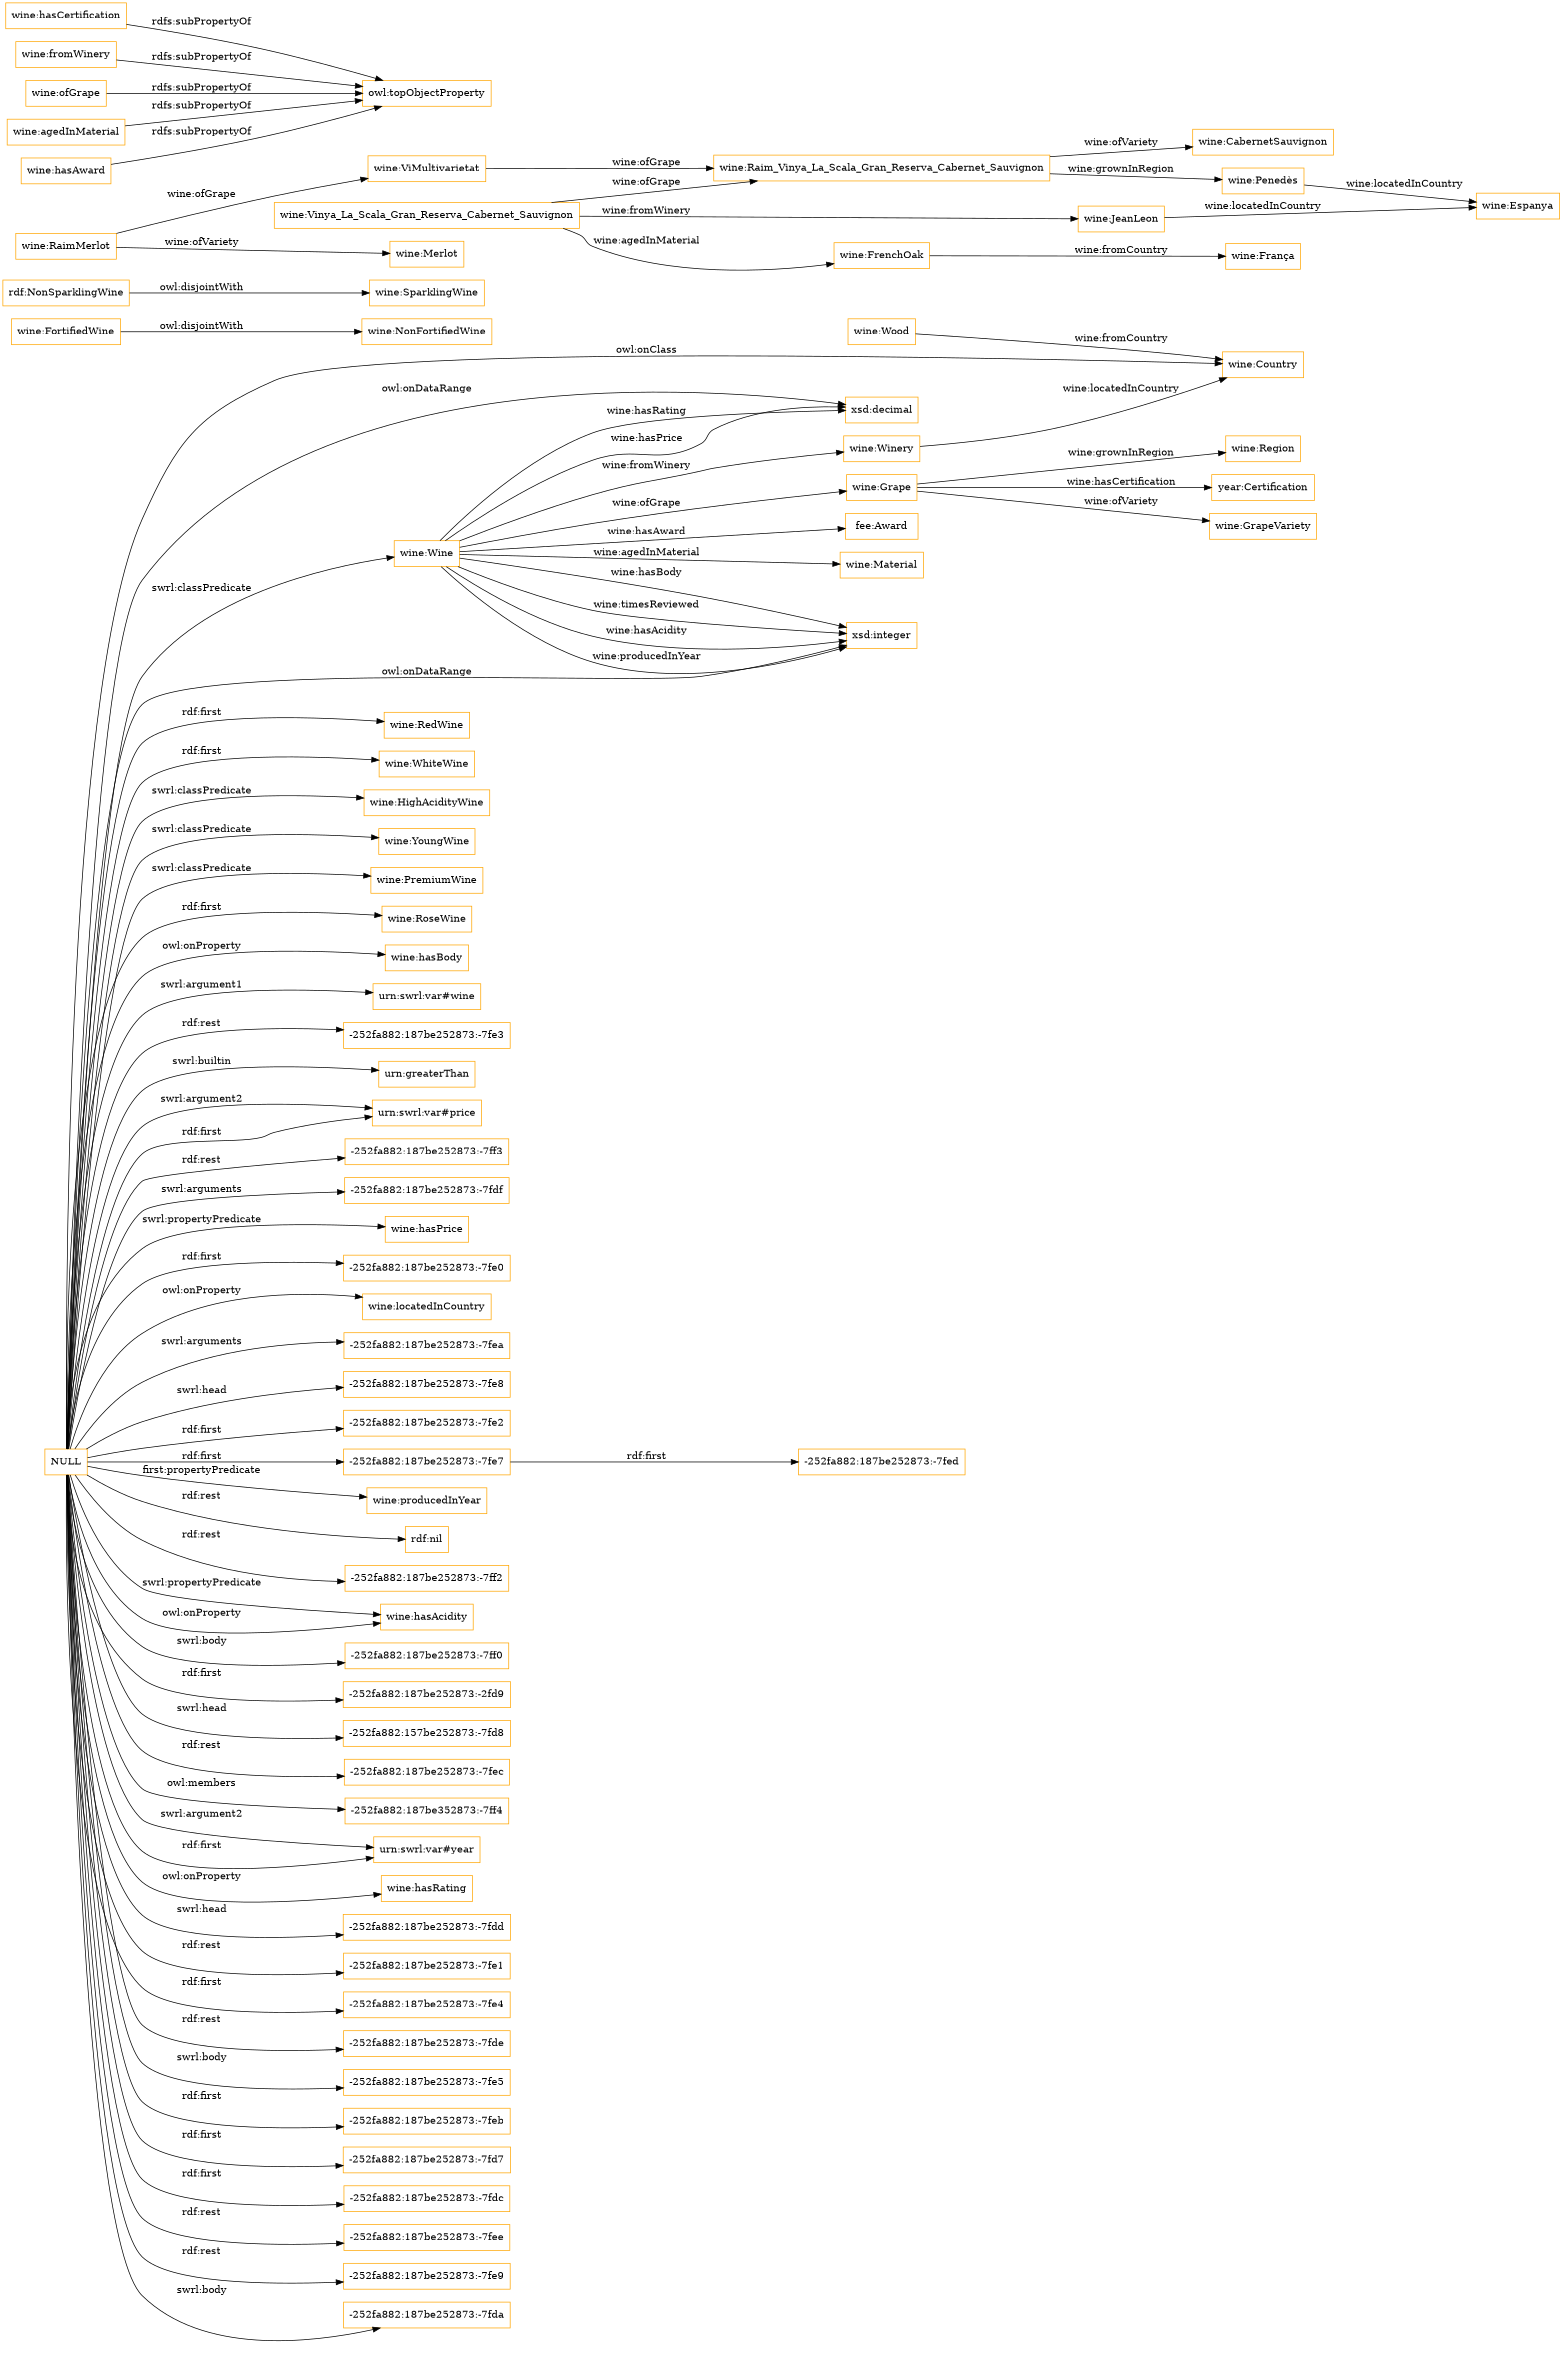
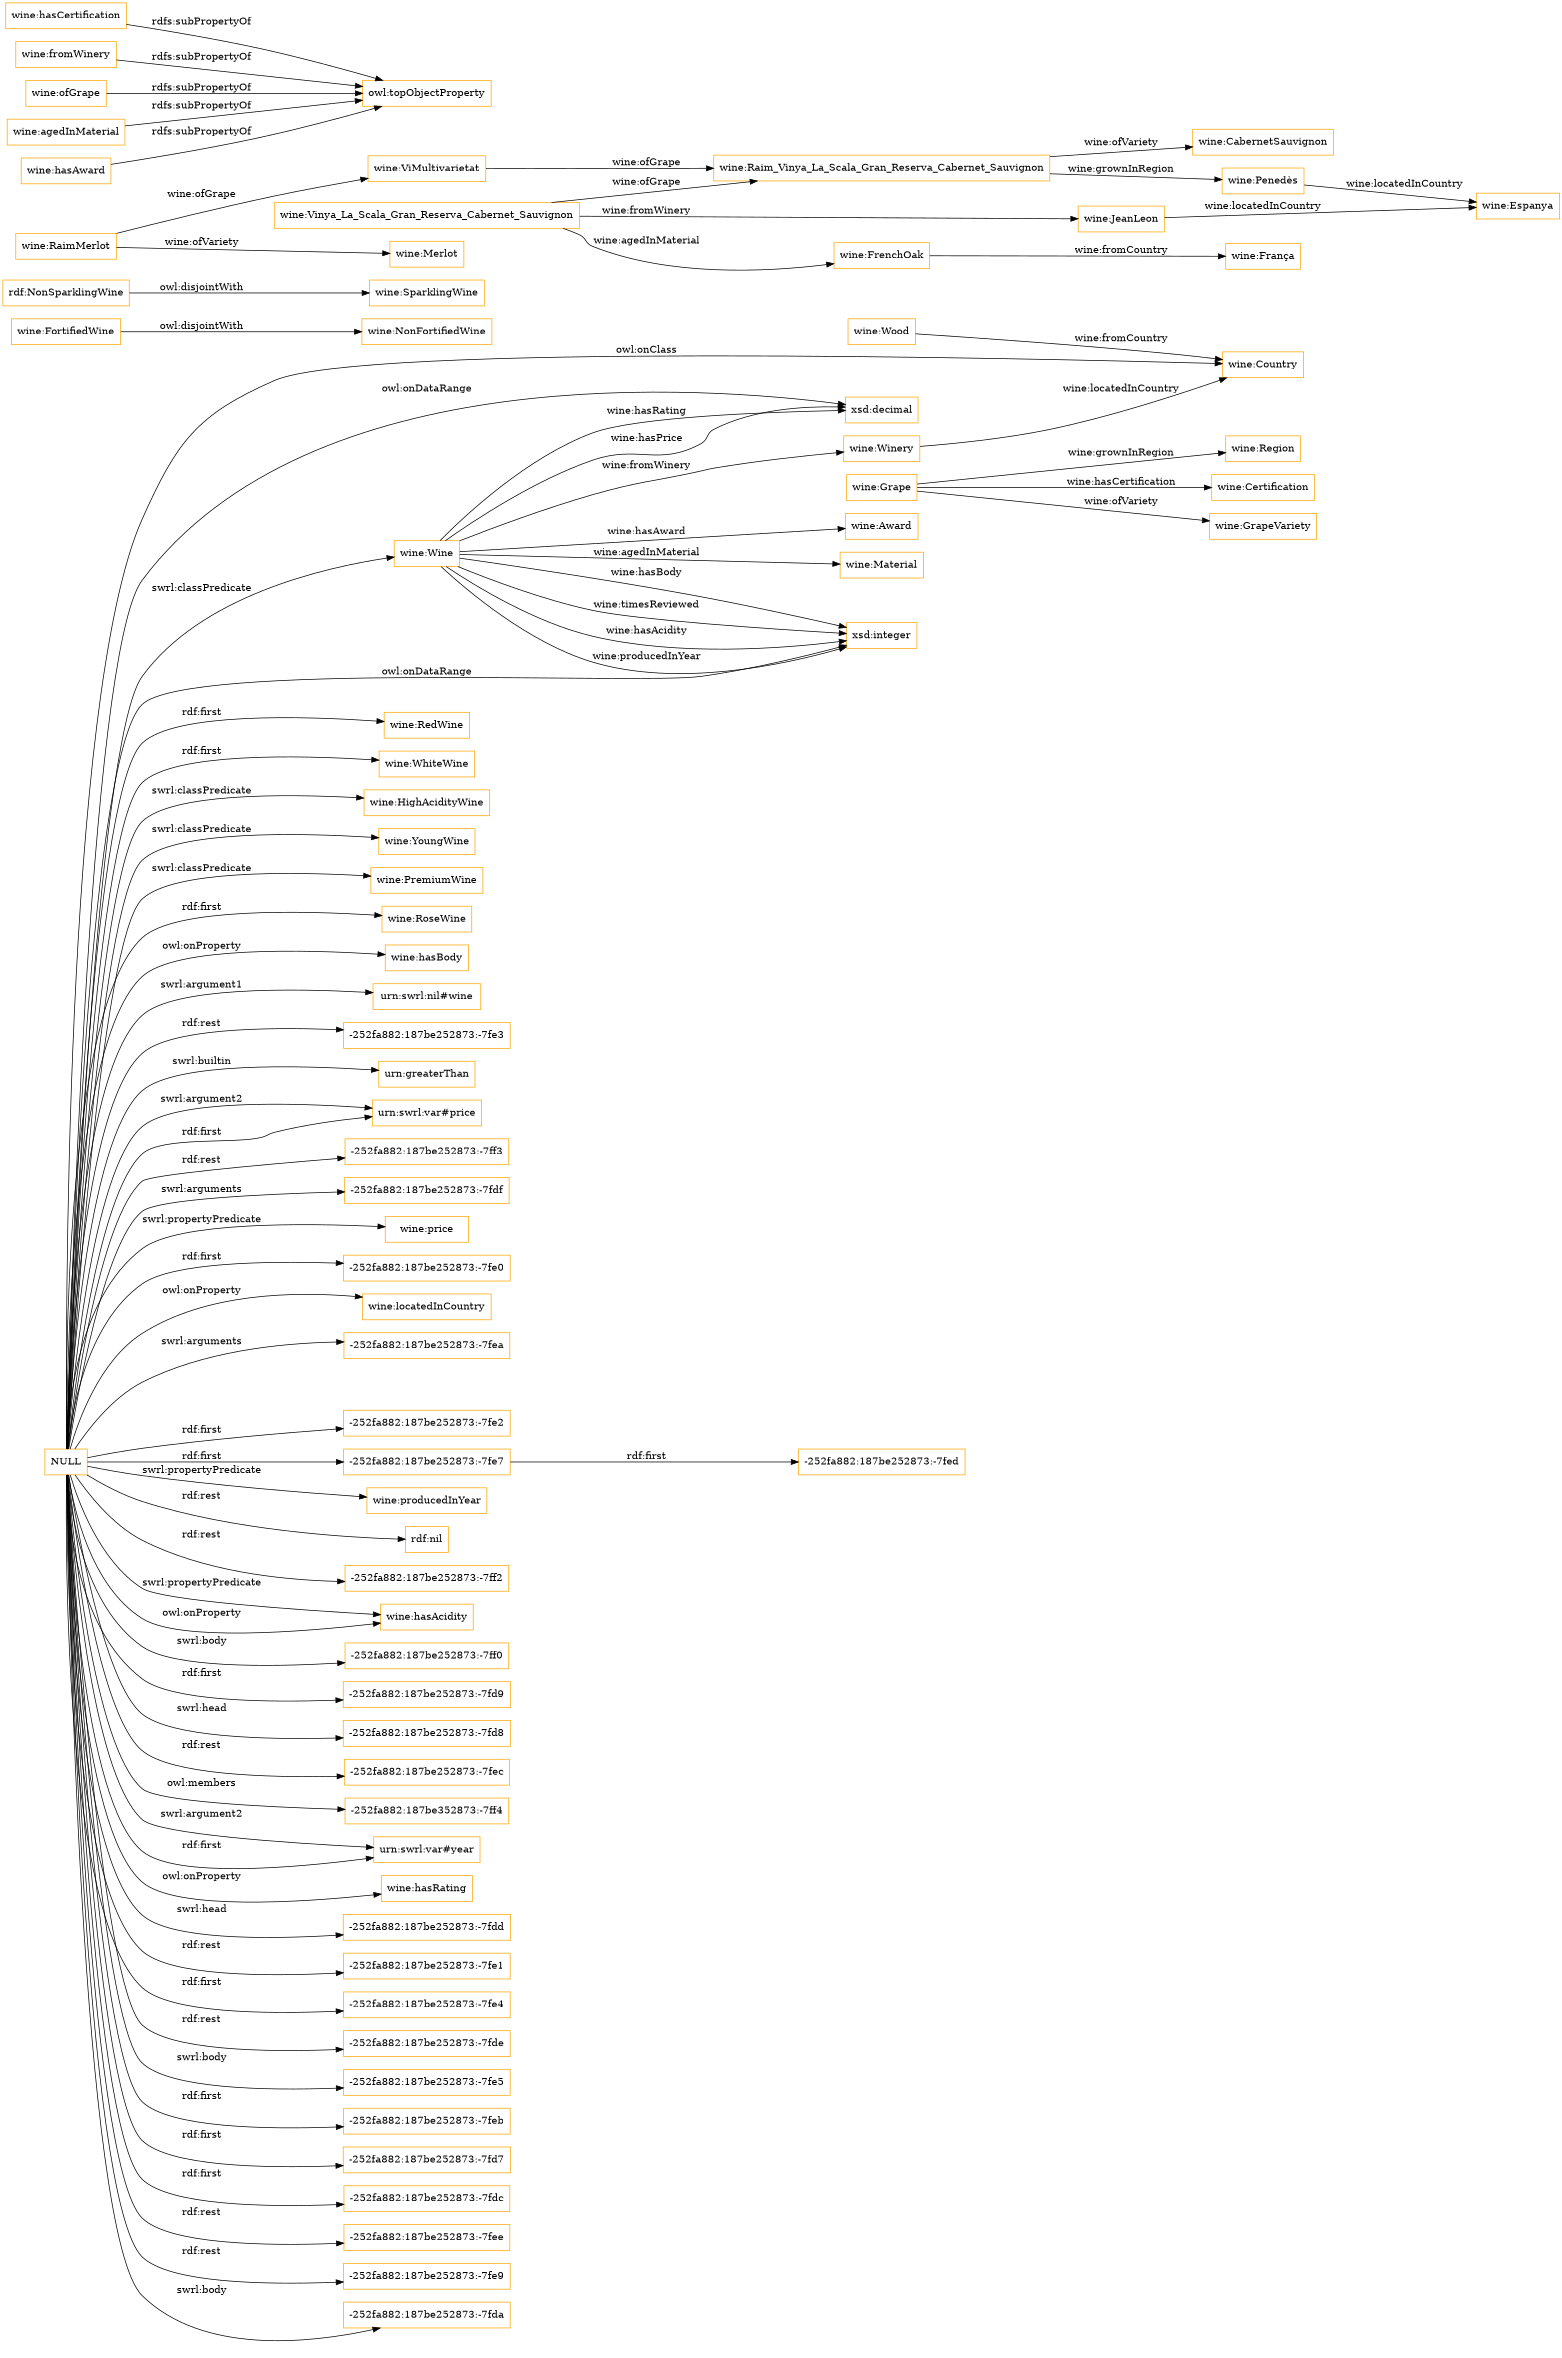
  digraph {
    rankdir=LR
    node [color=orange shape=rectangle]
    "wine:Grape"
    "wine:Region"
-   "wine:Certification" [label="year:Certification"]
+   "wine:Certification"
    "wine:GrapeVariety"
    "wine:Winery"
    "wine:Country"
    "wine:FortifiedWine"
    "wine:NonFortifiedWine"
    "wine:Wood"
    "wine:Wine"
-   "wine:Award" [label="fee:Award"]
+   "wine:Award"
    "wine:Material"
    "xsd:integer"
    "xsd:decimal"
    n15 [label="rdf:NonSparklingWine"]
    "wine:SparklingWine"
    NULL
    "wine:RedWine"
    "wine:WhiteWine"
    "wine:HighAcidityWine"
    "wine:YoungWine"
    "wine:PremiumWine"
    "wine:RoseWine"
    "wine:hasBody"
-   "urn:swrl:var#wine"
+   "urn:swrl:var#wine" [label="urn:swrl:nil#wine"]
    "-252fa882:187be252873:-7fe3"
    n27 [label="urn:greaterThan"]
    "urn:swrl:var#price"
    "-252fa882:187be252873:-7ff3"
    "-252fa882:187be252873:-7fdf"
-   "wine:hasPrice"
+   "wine:hasPrice" [label="wine:price"]
    "-252fa882:187be252873:-7fe0"
    "wine:locatedInCountry"
    "-252fa882:187be252873:-7fea"
-   "-252fa882:187be252873:-7fe8"
    "-252fa882:187be252873:-7fe2"
    "-252fa882:187be252873:-7fe7"
    "wine:producedInYear"
    "rdf:nil"
    "-252fa882:187be252873:-7ff2"
    "wine:hasAcidity"
    "-252fa882:187be252873:-7ff0"
-   "-252fa882:187be252873:-7fd9" [label="-252fa882:187be252873:-2fd9"]
-   "-252fa882:187be252873:-7fd8" [label="-252fa882:157be252873:-7fd8"]
+   "-252fa882:187be252873:-7fd9"
+   "-252fa882:187be252873:-7fd8"
    "-252fa882:187be252873:-7fec"
    n46 [label="-252fa882:187be352873:-7ff4"]
    "urn:swrl:var#year"
    "wine:hasRating"
    "-252fa882:187be252873:-7fdd"
    "-252fa882:187be252873:-7fe1"
    "-252fa882:187be252873:-7fe4"
    "-252fa882:187be252873:-7fde"
    "-252fa882:187be252873:-7fe5"
    "-252fa882:187be252873:-7feb"
    "-252fa882:187be252873:-7fd7"
    "-252fa882:187be252873:-7fdc"
    "-252fa882:187be252873:-7fee"
    "-252fa882:187be252873:-7fe9"
    "-252fa882:187be252873:-7fda"
    "-252fa882:187be252873:-7fed"
    "wine:Raim_Vinya_La_Scala_Gran_Reserva_Cabernet_Sauvignon"
    "wine:CabernetSauvignon"
    "wine:Penedès"
    "wine:Espanya"
    "wine:hasCertification"
    "owl:topObjectProperty"
    "wine:Vinya_La_Scala_Gran_Reserva_Cabernet_Sauvignon"
    "wine:FrenchOak"
    "wine:JeanLeon"
    "wine:França"
    "wine:ViMultivarietat"
    "wine:RaimMerlot"
    "wine:Merlot"
    "wine:fromWinery"
    "wine:ofGrape"
    "wine:agedInMaterial"
    "wine:hasAward"
    "wine:Grape" -> "wine:Region" [label="wine:grownInRegion"]
    "wine:Grape" -> "wine:Certification" [label="wine:hasCertification"]
    "wine:Grape" -> "wine:GrapeVariety" [label="wine:ofVariety"]
    "wine:Winery" -> "wine:Country" [label="wine:locatedInCountry"]
    "wine:FortifiedWine" -> "wine:NonFortifiedWine" [label="owl:disjointWith"]
    "wine:Wood" -> "wine:Country" [label="wine:fromCountry"]
-   "wine:Wine" -> "wine:Grape" [label="wine:ofGrape"]
    "wine:Wine" -> "wine:Winery" [label="wine:fromWinery"]
    "wine:Wine" -> "wine:Award" [label="wine:hasAward"]
    "wine:Wine" -> "wine:Material" [label="wine:agedInMaterial"]
    "wine:Wine" -> "xsd:integer" [label="wine:hasBody"]
    "wine:Wine" -> "xsd:integer" [label="wine:timesReviewed"]
    "wine:Wine" -> "xsd:integer" [label="wine:hasAcidity"]
    "wine:Wine" -> "xsd:integer" [label="wine:producedInYear"]
    "wine:Wine" -> "xsd:decimal" [label="wine:hasPrice"]
    "wine:Wine" -> "xsd:decimal" [label="wine:hasRating"]
    n15 -> "wine:SparklingWine" [label="owl:disjointWith"]
    NULL -> "wine:Country" [label="owl:onClass"]
    NULL -> "wine:Wine" [label="swrl:classPredicate"]
    NULL -> "xsd:integer" [label="owl:onDataRange"]
    NULL -> "xsd:decimal" [label="owl:onDataRange"]
    NULL -> "wine:RedWine" [label="rdf:first"]
    NULL -> "wine:WhiteWine" [label="rdf:first"]
    NULL -> "wine:HighAcidityWine" [label="swrl:classPredicate"]
    NULL -> "wine:YoungWine" [label="swrl:classPredicate"]
    NULL -> "wine:PremiumWine" [label="swrl:classPredicate"]
    NULL -> "wine:RoseWine" [label="rdf:first"]
    NULL -> "wine:hasBody" [label="owl:onProperty"]
    NULL -> "urn:swrl:var#wine" [label="swrl:argument1"]
    NULL -> "-252fa882:187be252873:-7fe3" [label="rdf:rest"]
    NULL -> n27 [label="swrl:builtin"]
    NULL -> "urn:swrl:var#price" [label="rdf:first"]
    NULL -> "urn:swrl:var#price" [label="swrl:argument2"]
    NULL -> "-252fa882:187be252873:-7ff3" [label="rdf:rest"]
    NULL -> "-252fa882:187be252873:-7fdf" [label="swrl:arguments"]
    NULL -> "wine:hasPrice" [label="swrl:propertyPredicate"]
    NULL -> "-252fa882:187be252873:-7fe0" [label="rdf:first"]
    NULL -> "wine:locatedInCountry" [label="owl:onProperty"]
    NULL -> "-252fa882:187be252873:-7fea" [label="swrl:arguments"]
-   NULL -> "-252fa882:187be252873:-7fe8" [label="swrl:head"]
    NULL -> "-252fa882:187be252873:-7fe2" [label="rdf:first"]
    NULL -> "-252fa882:187be252873:-7fe7" [label="rdf:first"]
-   NULL -> "wine:producedInYear" [label="first:propertyPredicate"]
+   NULL -> "wine:producedInYear" [label="swrl:propertyPredicate"]
    NULL -> "rdf:nil" [label="rdf:rest"]
    NULL -> "-252fa882:187be252873:-7ff2" [label="rdf:rest"]
    NULL -> "wine:hasAcidity" [label="owl:onProperty"]
    NULL -> "wine:hasAcidity" [label="swrl:propertyPredicate"]
    NULL -> "-252fa882:187be252873:-7ff0" [label="swrl:body"]
    NULL -> "-252fa882:187be252873:-7fd9" [label="rdf:first"]
    NULL -> "-252fa882:187be252873:-7fd8" [label="swrl:head"]
    NULL -> "-252fa882:187be252873:-7fec" [label="rdf:rest"]
    NULL -> n46 [label="owl:members"]
    NULL -> "urn:swrl:var#year" [label="rdf:first"]
    NULL -> "urn:swrl:var#year" [label="swrl:argument2"]
    NULL -> "wine:hasRating" [label="owl:onProperty"]
    NULL -> "-252fa882:187be252873:-7fdd" [label="swrl:head"]
    NULL -> "-252fa882:187be252873:-7fe1" [label="rdf:rest"]
    NULL -> "-252fa882:187be252873:-7fe4" [label="rdf:first"]
    NULL -> "-252fa882:187be252873:-7fde" [label="rdf:rest"]
    NULL -> "-252fa882:187be252873:-7fe5" [label="swrl:body"]
    NULL -> "-252fa882:187be252873:-7feb" [label="rdf:first"]
    NULL -> "-252fa882:187be252873:-7fd7" [label="rdf:first"]
    NULL -> "-252fa882:187be252873:-7fdc" [label="rdf:first"]
    NULL -> "-252fa882:187be252873:-7fee" [label="rdf:rest"]
    NULL -> "-252fa882:187be252873:-7fe9" [label="rdf:rest"]
    NULL -> "-252fa882:187be252873:-7fda" [label="swrl:body"]
    "-252fa882:187be252873:-7fe7" -> "-252fa882:187be252873:-7fed" [label="rdf:first"]
    "wine:Raim_Vinya_La_Scala_Gran_Reserva_Cabernet_Sauvignon" -> "wine:CabernetSauvignon" [label="wine:ofVariety"]
    "wine:Raim_Vinya_La_Scala_Gran_Reserva_Cabernet_Sauvignon" -> "wine:Penedès" [label="wine:grownInRegion"]
    "wine:Penedès" -> "wine:Espanya" [label="wine:locatedInCountry"]
    "wine:hasCertification" -> "owl:topObjectProperty" [label="rdfs:subPropertyOf"]
    "wine:Vinya_La_Scala_Gran_Reserva_Cabernet_Sauvignon" -> "wine:Raim_Vinya_La_Scala_Gran_Reserva_Cabernet_Sauvignon" [label="wine:ofGrape"]
    "wine:Vinya_La_Scala_Gran_Reserva_Cabernet_Sauvignon" -> "wine:FrenchOak" [label="wine:agedInMaterial"]
    "wine:Vinya_La_Scala_Gran_Reserva_Cabernet_Sauvignon" -> "wine:JeanLeon" [label="wine:fromWinery"]
    "wine:FrenchOak" -> "wine:França" [label="wine:fromCountry"]
    "wine:JeanLeon" -> "wine:Espanya" [label="wine:locatedInCountry"]
    "wine:ViMultivarietat" -> "wine:Raim_Vinya_La_Scala_Gran_Reserva_Cabernet_Sauvignon" [label="wine:ofGrape"]
    "wine:RaimMerlot" -> "wine:ViMultivarietat" [label="wine:ofGrape"]
    "wine:RaimMerlot" -> "wine:Merlot" [label="wine:ofVariety"]
    "wine:fromWinery" -> "owl:topObjectProperty" [label="rdfs:subPropertyOf"]
    "wine:ofGrape" -> "owl:topObjectProperty" [label="rdfs:subPropertyOf"]
    "wine:agedInMaterial" -> "owl:topObjectProperty" [label="rdfs:subPropertyOf"]
    "wine:hasAward" -> "owl:topObjectProperty" [label="rdfs:subPropertyOf"]
  }
